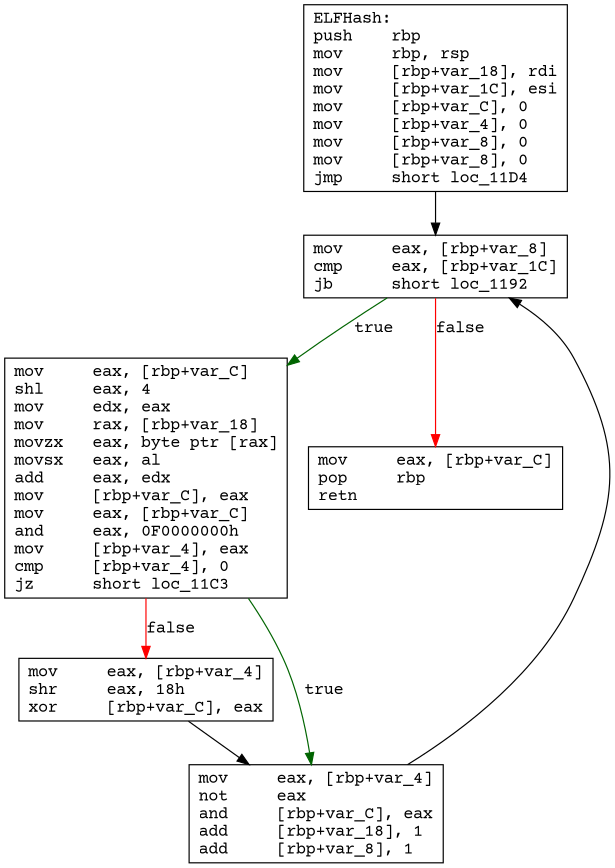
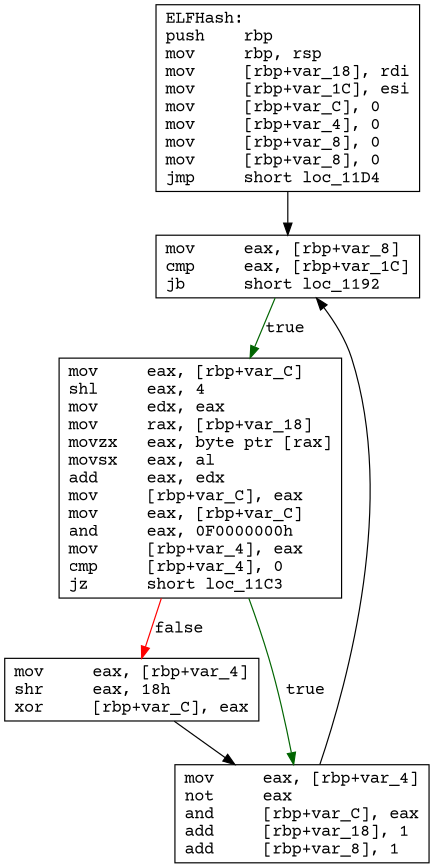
  digraph {
    fontname="Courier Prime"
    node [shape=box fontname="Courier Prime"]
    edge [fontname="Courier Prime"]
    n1 [label="ELFHash:\lpush    rbp\lmov     rbp, rsp\lmov     [rbp+var_18], rdi\lmov     [rbp+var_1C], esi\lmov     [rbp+var_C], 0\lmov     [rbp+var_4], 0\lmov     [rbp+var_8], 0\lmov     [rbp+var_8], 0\ljmp     short loc_11D4\l"]
    n2 [label="mov     eax, [rbp+var_8]\lcmp     eax, [rbp+var_1C]\ljb      short loc_1192\l"]
    n3 [label="mov     eax, [rbp+var_C]\lshl     eax, 4\lmov     edx, eax\lmov     rax, [rbp+var_18]\lmovzx   eax, byte ptr [rax]\lmovsx   eax, al\ladd     eax, edx\lmov     [rbp+var_C], eax\lmov     eax, [rbp+var_C]\land     eax, 0F0000000h\lmov     [rbp+var_4], eax\lcmp     [rbp+var_4], 0\ljz      short loc_11C3\l"]
    n4 [label="mov     eax, [rbp+var_4]\lshr     eax, 18h\lxor     [rbp+var_C], eax\l"]
    n5 [label="mov     eax, [rbp+var_4]\lnot     eax\land     [rbp+var_C], eax\ladd     [rbp+var_18], 1\ladd     [rbp+var_8], 1\l"]
-   n6 [label="mov     eax, [rbp+var_C]\lpop     rbp\lretn\l"]
    n1 -> n2
    n2 -> n3 [color=darkgreen label=true]
-   n2 -> n6 [color=red label=false]
    n3 -> n4 [color=red label=false]
    n3 -> n5 [color=darkgreen label=true]
    n4 -> n5
    n5 -> n2
  }
